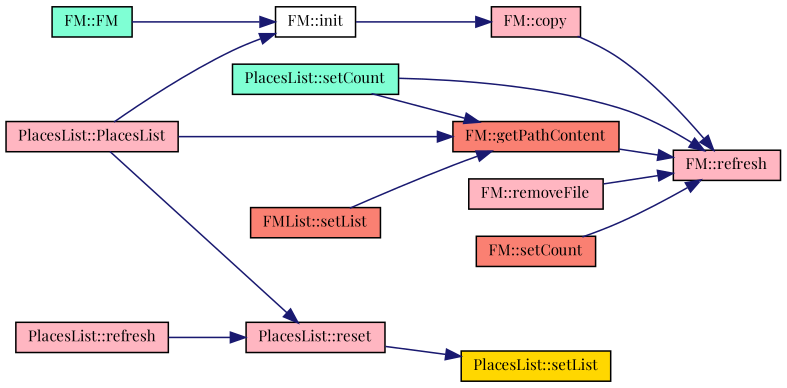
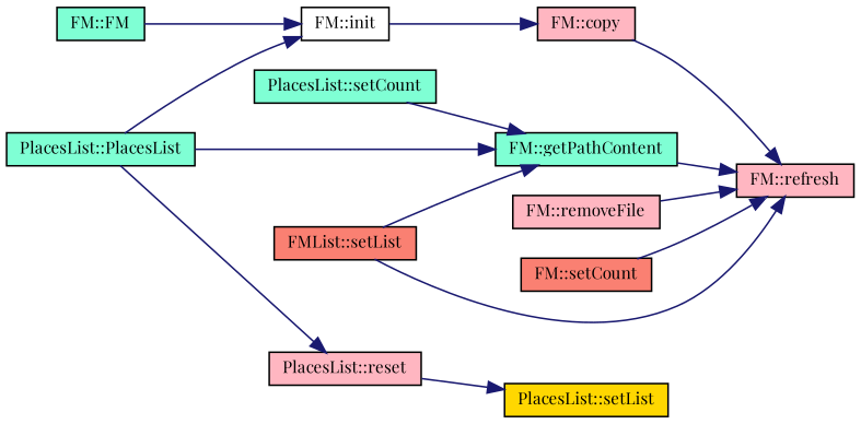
  digraph {
    fontname="Playfair Display"
    rankdir=RL
    node [color=black fillcolor=lightpink fontname="Playfair Display" fontsize=10 shape=record style=filled]
    edge [color=midnightblue dir=back fontname="Playfair Display" fontsize=10 labelfontname=Helvetica labelfontsize=10 style=solid]
    n1 [fontcolor=black height=0.2 label="FM::refresh" width=0.4]
    n2 [height=0.2 label="FM::copy" width=0.4]
-   n3 [fillcolor=salmon height=0.2 label="FM::getPathContent" width=0.4]
+   n3 [fillcolor=aquamarine height=0.2 label="FM::getPathContent" width=0.4]
    n4 [fillcolor=aquamarine height=0.2 label="PlacesList::setCount" width=0.4]
    n5 [height=0.2 label="FM::removeFile" width=0.4]
    n6 [fillcolor=salmon height=0.2 label="FM::setCount" width=0.4]
    n7 [fillcolor=white height=0.2 label="FM::init" width=0.4]
-   n8 [height=0.2 label="PlacesList::PlacesList" width=0.4]
+   n8 [fillcolor=aquamarine height=0.2 label="PlacesList::PlacesList" width=0.4]
    n9 [fillcolor=salmon height=0.2 label="FMList::setList" width=0.4]
    n10 [fillcolor=aquamarine height=0.2 label="FM::FM" width=0.4]
    n11 [fillcolor=gold height=0.2 label="PlacesList::setList" width=0.4]
    n12 [height=0.2 label="PlacesList::reset" width=0.4]
-   n13 [height=0.2 label="PlacesList::refresh" width=0.4]
    n1 -> n2
    n1 -> n3
-   n1 -> n4
+   n1 -> n9
    n1 -> n5
    n1 -> n6
    n2 -> n7
    n3 -> n4
    n3 -> n8
    n3 -> n9
    n7 -> n8
    n7 -> n10
    n11 -> n12
    n12 -> n8
-   n12 -> n13
  }
